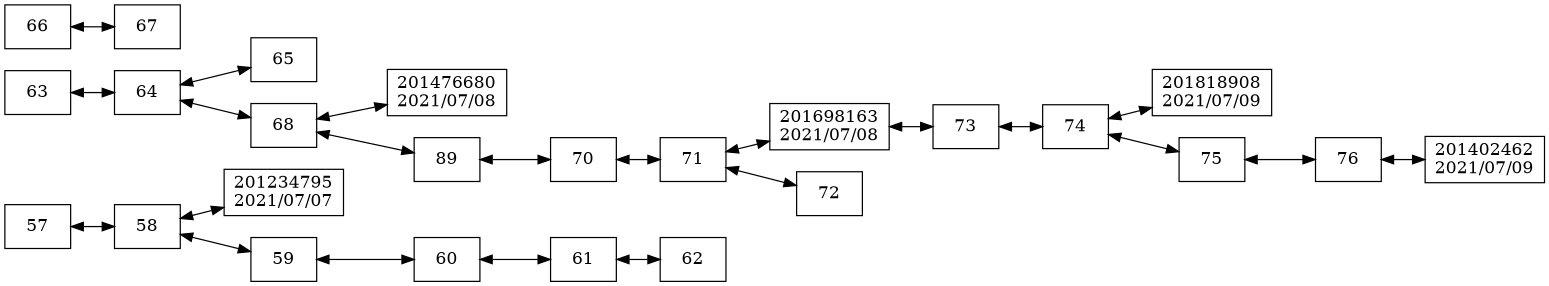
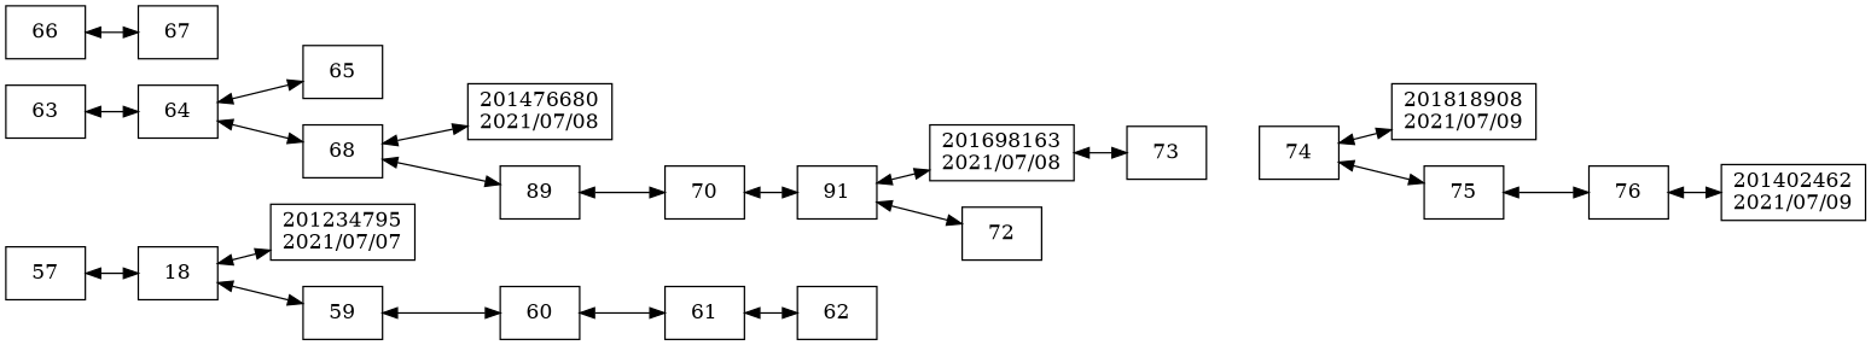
  digraph {
    compound=true
    rankdir=LR
    node [shape=box]
    edge [dir=both]
    n1 [label=57]
-   n2 [label=58]
+   n2 [label=18]
    n3 [label="201234795\n2021/07/07"]
    n4 [label=59]
    n5 [label=60]
    n6 [label=61]
    n7 [label=62]
    n8 [label=63]
    n9 [label=64]
    n10 [label=65]
    n11 [label=68]
    n12 [label=66]
    n13 [label=67]
    n14 [label="201476680\n2021/07/08"]
    n15 [label=89]
    n16 [label=70]
-   n17 [label=71]
+   n17 [label=91]
    n18 [label="201698163\n2021/07/08"]
    n19 [label=72]
    n20 [label=73]
    n21 [label=74]
    n22 [label="201818908\n2021/07/09"]
    n23 [label=75]
    n24 [label=76]
    n25 [label="201402462\n2021/07/09"]
    n1 -> n2
    n2 -> n3
    n2 -> n4
    n4 -> n5
    n5 -> n6
    n6 -> n7
    n8 -> n9
    n9 -> n10
    n9 -> n11
    n11 -> n14
    n11 -> n15
    n12 -> n13
    n15 -> n16
    n16 -> n17
    n17 -> n18
    n17 -> n19
    n18 -> n20
-   n20 -> n21
    n21 -> n22
    n21 -> n23
    n23 -> n24
    n24 -> n25
  }
